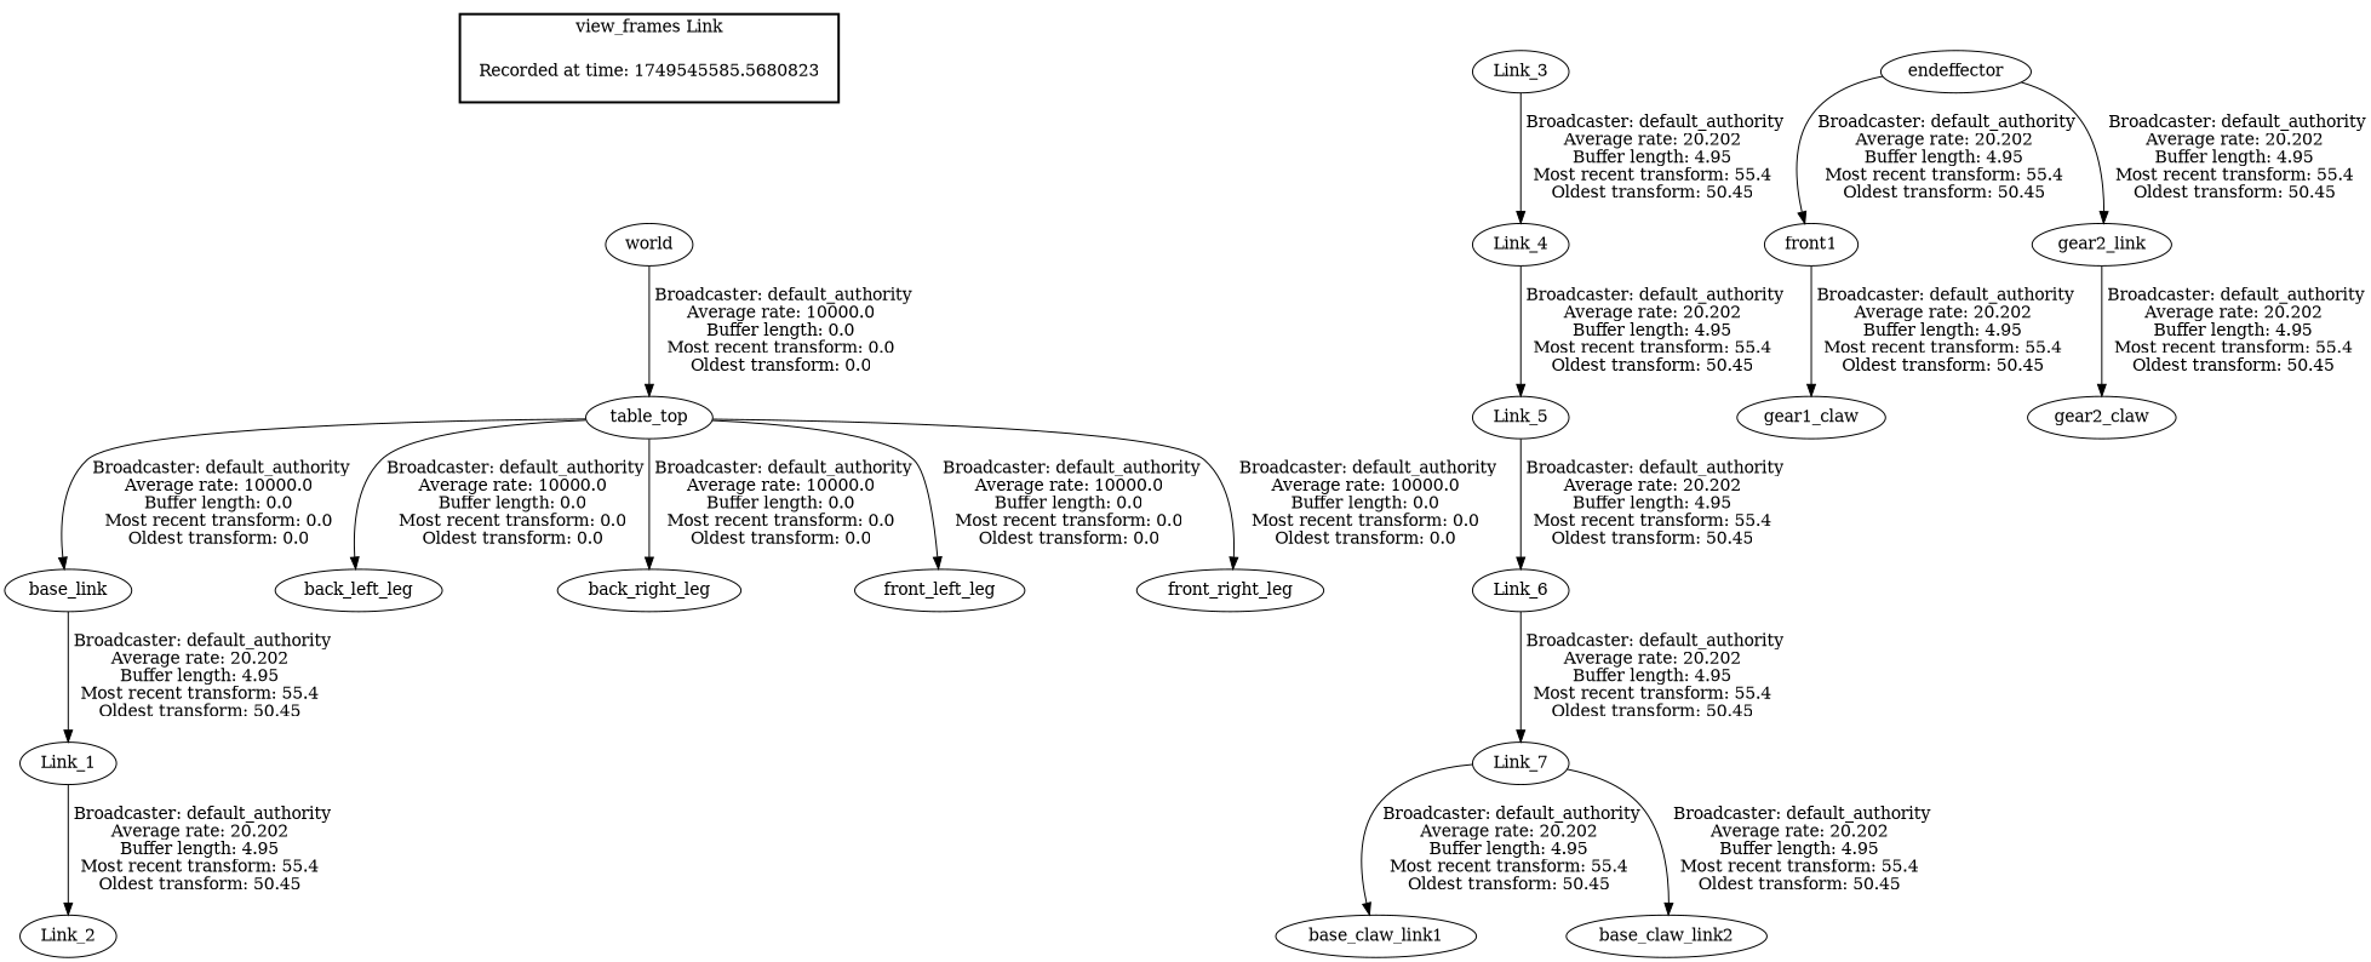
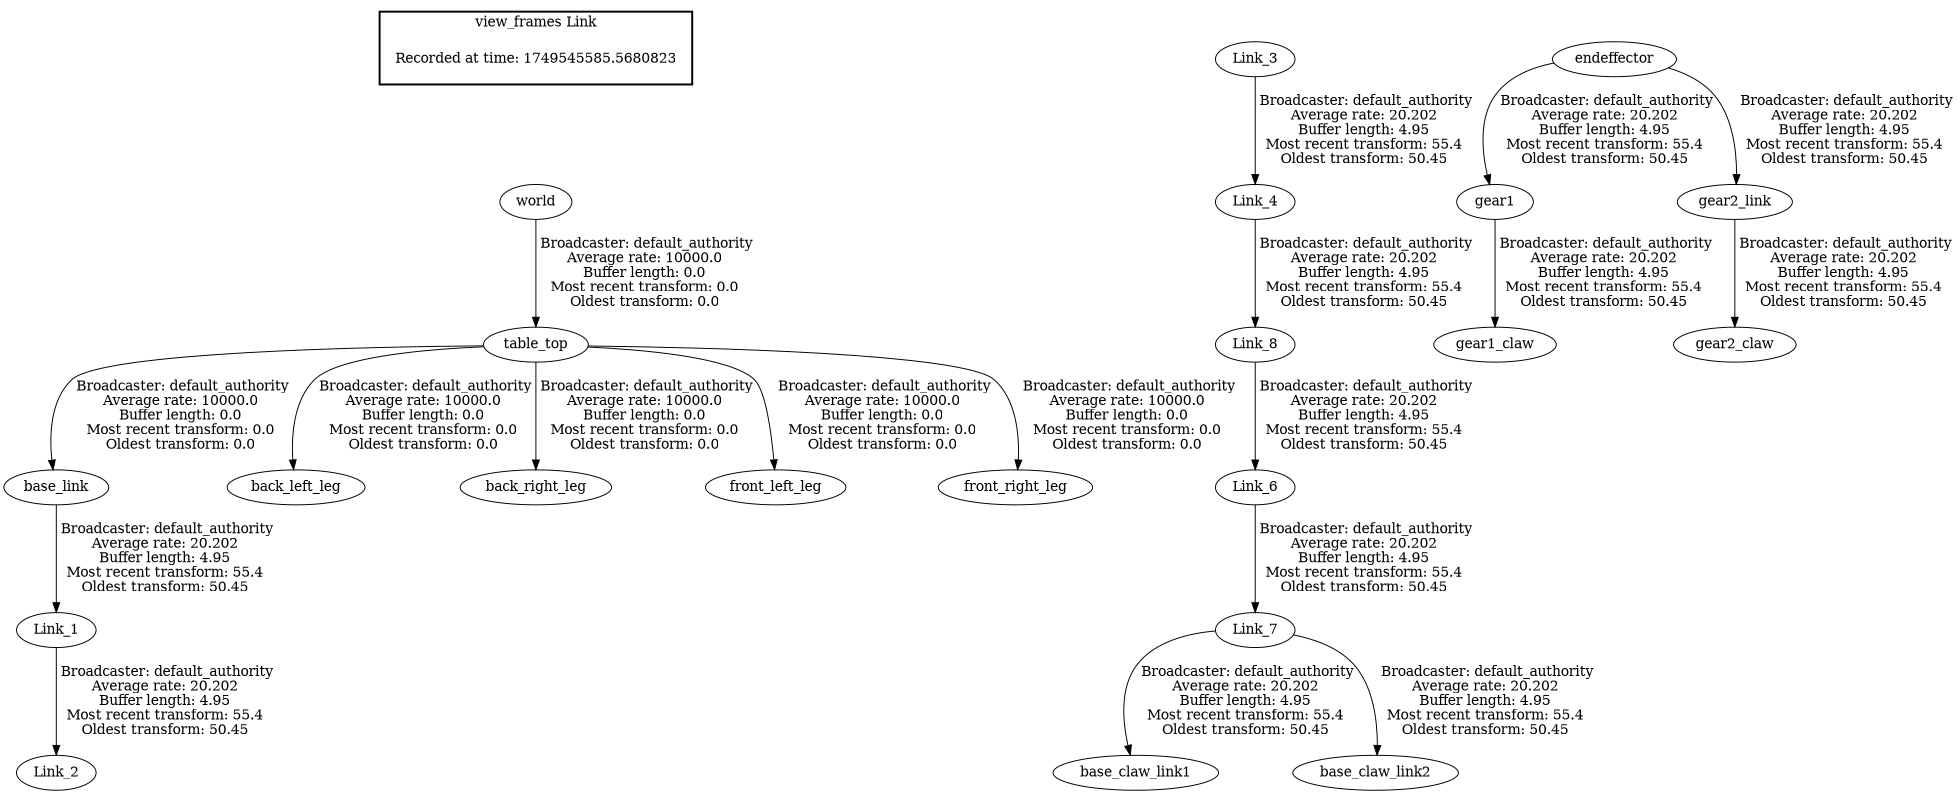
  digraph {
    "Recorded at time: 1749545585.5680823" [shape=plaintext]
    world
    Link_7
    base_claw_link1
    base_claw_link2
    endeffector
-   gear1 [label=front1]
+   gear1
    gear2_link
    Link_6
    gear1_claw
    gear2_claw
    base_link
    Link_1
    Link_2
    table_top
    back_left_leg
    back_right_leg
    front_left_leg
    front_right_leg
    Link_3
    Link_4
-   Link_5
+   Link_5 [label=Link_8]
    subgraph cluster_1 {
      color=black
      label="view_frames Link"
      style=bold
      "Recorded at time: 1749545585.5680823"
    }
    "Recorded at time: 1749545585.5680823" -> world [style=invis]
    world -> table_top [label=" Broadcaster: default_authority\nAverage rate: 10000.0\nBuffer length: 0.0\nMost recent transform: 0.0\nOldest transform: 0.0\n"]
    Link_7 -> base_claw_link1 [label=" Broadcaster: default_authority\nAverage rate: 20.202\nBuffer length: 4.95\nMost recent transform: 55.4\nOldest transform: 50.45\n"]
    Link_7 -> base_claw_link2 [label=" Broadcaster: default_authority\nAverage rate: 20.202\nBuffer length: 4.95\nMost recent transform: 55.4\nOldest transform: 50.45\n"]
    endeffector -> gear1 [label=" Broadcaster: default_authority\nAverage rate: 20.202\nBuffer length: 4.95\nMost recent transform: 55.4\nOldest transform: 50.45\n"]
    endeffector -> gear2_link [label=" Broadcaster: default_authority\nAverage rate: 20.202\nBuffer length: 4.95\nMost recent transform: 55.4\nOldest transform: 50.45\n"]
    gear1 -> gear1_claw [label=" Broadcaster: default_authority\nAverage rate: 20.202\nBuffer length: 4.95\nMost recent transform: 55.4\nOldest transform: 50.45\n"]
    gear2_link -> gear2_claw [label=" Broadcaster: default_authority\nAverage rate: 20.202\nBuffer length: 4.95\nMost recent transform: 55.4\nOldest transform: 50.45\n"]
    Link_6 -> Link_7 [label=" Broadcaster: default_authority\nAverage rate: 20.202\nBuffer length: 4.95\nMost recent transform: 55.4\nOldest transform: 50.45\n"]
    base_link -> Link_1 [label=" Broadcaster: default_authority\nAverage rate: 20.202\nBuffer length: 4.95\nMost recent transform: 55.4\nOldest transform: 50.45\n"]
    Link_1 -> Link_2 [label=" Broadcaster: default_authority\nAverage rate: 20.202\nBuffer length: 4.95\nMost recent transform: 55.4\nOldest transform: 50.45\n"]
    table_top -> base_link [label=" Broadcaster: default_authority\nAverage rate: 10000.0\nBuffer length: 0.0\nMost recent transform: 0.0\nOldest transform: 0.0\n"]
    table_top -> back_left_leg [label=" Broadcaster: default_authority\nAverage rate: 10000.0\nBuffer length: 0.0\nMost recent transform: 0.0\nOldest transform: 0.0\n"]
    table_top -> back_right_leg [label=" Broadcaster: default_authority\nAverage rate: 10000.0\nBuffer length: 0.0\nMost recent transform: 0.0\nOldest transform: 0.0\n"]
    table_top -> front_left_leg [label=" Broadcaster: default_authority\nAverage rate: 10000.0\nBuffer length: 0.0\nMost recent transform: 0.0\nOldest transform: 0.0\n"]
    table_top -> front_right_leg [label=" Broadcaster: default_authority\nAverage rate: 10000.0\nBuffer length: 0.0\nMost recent transform: 0.0\nOldest transform: 0.0\n"]
    Link_3 -> Link_4 [label=" Broadcaster: default_authority\nAverage rate: 20.202\nBuffer length: 4.95\nMost recent transform: 55.4\nOldest transform: 50.45\n"]
    Link_4 -> Link_5 [label=" Broadcaster: default_authority\nAverage rate: 20.202\nBuffer length: 4.95\nMost recent transform: 55.4\nOldest transform: 50.45\n"]
    Link_5 -> Link_6 [label=" Broadcaster: default_authority\nAverage rate: 20.202\nBuffer length: 4.95\nMost recent transform: 55.4\nOldest transform: 50.45\n"]
  }
